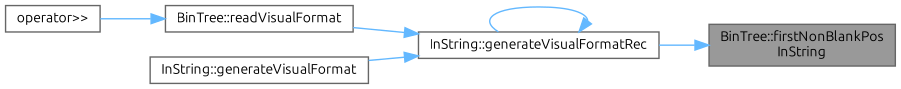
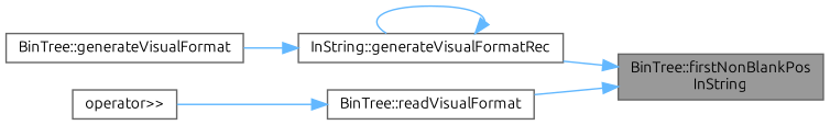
  digraph {
    fontname=Ubuntu
    rankdir=RL
    node [color=grey40 fillcolor=white fontname=Ubuntu fontsize=10 shape=box style=filled]
    edge [color=steelblue1 dir=back fontname=Ubuntu fontsize=10 labelfontname=Helvetica labelfontsize=10 style=solid]
    n1 [color=gray40 fillcolor=grey60 fontcolor=black height=0.2 label="BinTree::firstNonBlankPos\lInString" width=0.4]
    n2 [height=0.2 label="InString::generateVisualFormatRec" width=0.4]
    n3 [height=0.2 label="BinTree::readVisualFormat" width=0.4]
-   n4 [height=0.2 label="InString::generateVisualFormat" width=0.4]
+   n4 [height=0.2 label="BinTree::generateVisualFormat" width=0.4]
    n5 [height=0.2 label="operator\>\>" width=0.4]
    n1 -> n2
-   n2 -> n3
+   n1 -> n3
    n2 -> n2
    n2 -> n4
    n3 -> n5
  }
